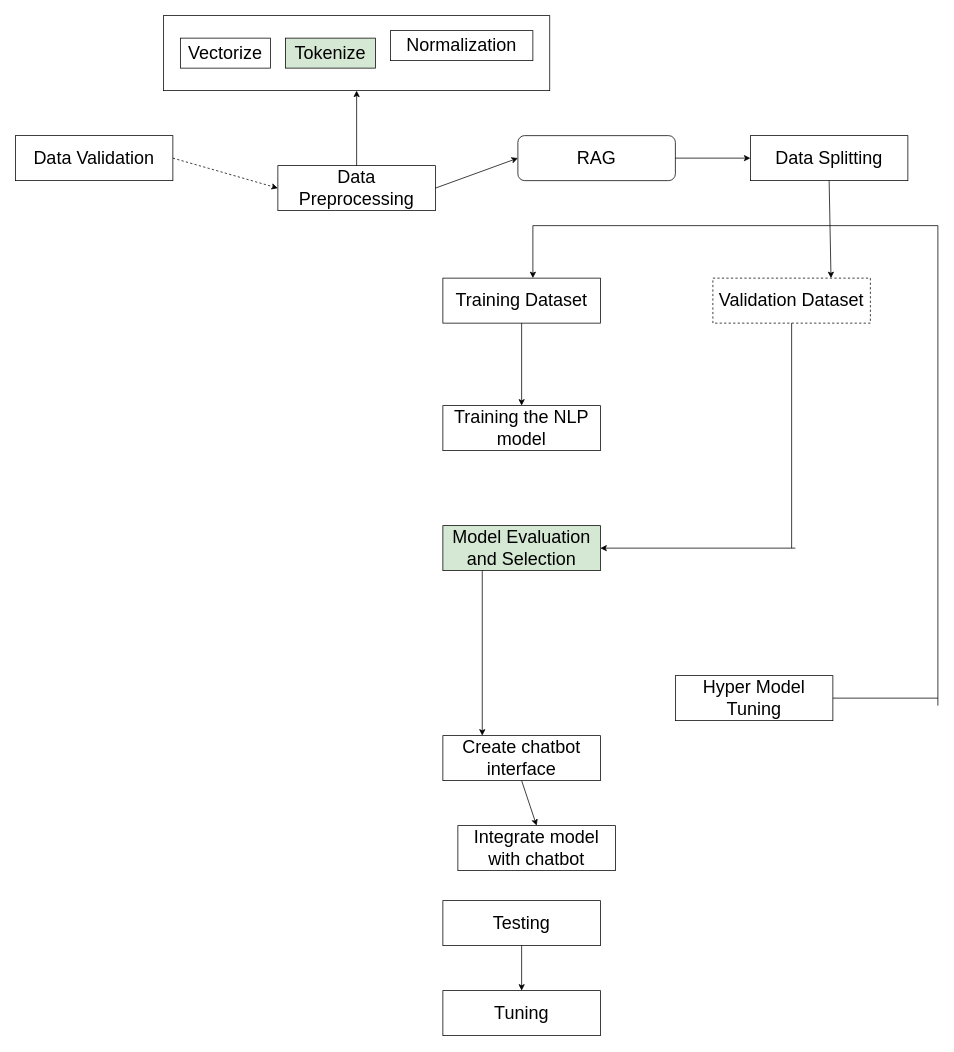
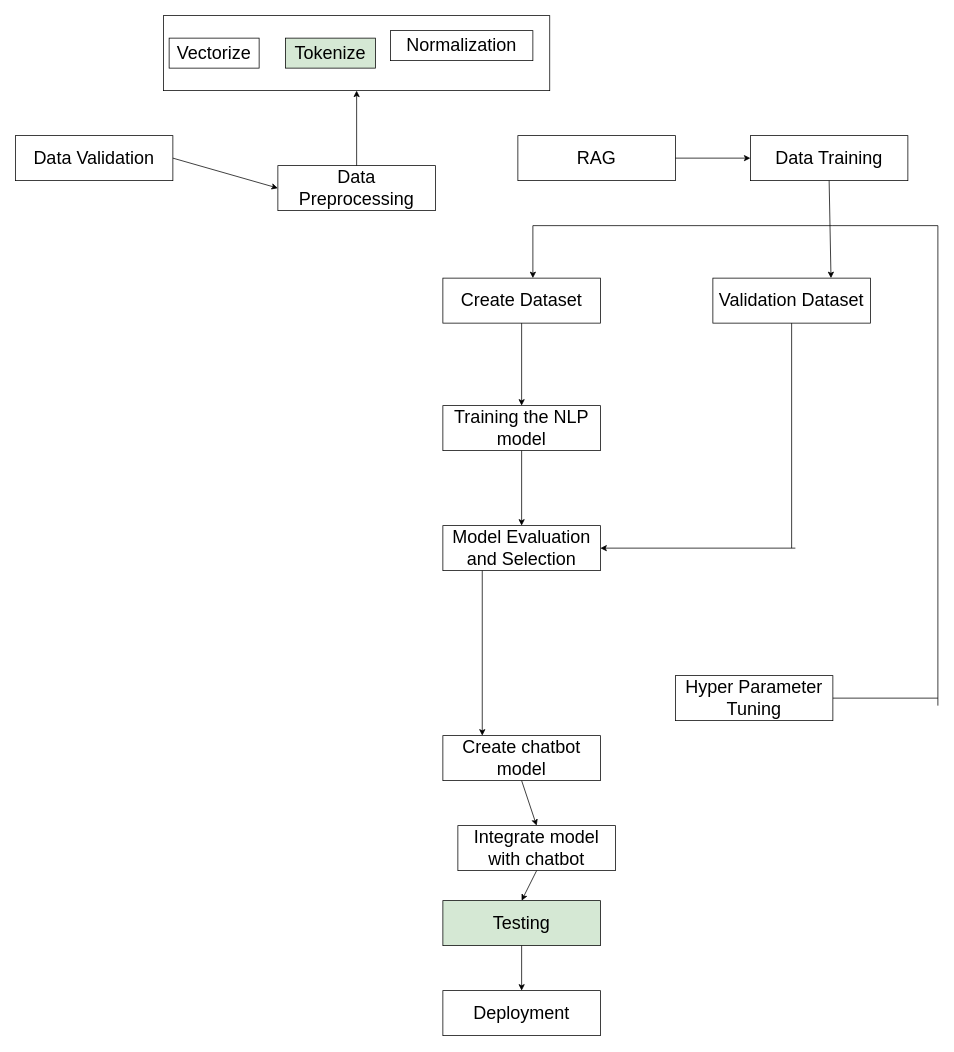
  <mxCell id="0" />
  <mxCell id="1" parent="0" />
  <mxCell id="2" value="&lt;font style=&quot;font-size: 24px;&quot;&gt;Data Validation&lt;/font&gt;" style="rounded=0;whiteSpace=wrap;html=1;" parent="1" vertex="1"><mxGeometry x="20" y="180" width="210" height="60" as="geometry" /></mxCell>
  <mxCell id="3" value="&lt;font style=&quot;font-size: 24px;&quot;&gt;Data Preprocessing&lt;/font&gt;" style="rounded=0;whiteSpace=wrap;html=1;" parent="1" vertex="1"><mxGeometry x="370" y="220" width="210" height="60" as="geometry" /></mxCell>
- <mxCell id="4" value="&lt;font style=&quot;font-size: 24px;&quot;&gt;Data Splitting&lt;/font&gt;" style="rounded=0;whiteSpace=wrap;html=1;" parent="1" vertex="1"><mxGeometry x="1000" y="180" width="210" height="60" as="geometry" /></mxCell>
- <mxCell id="5" value="&lt;font style=&quot;font-size: 24px;&quot;&gt;Training Dataset&lt;/font&gt;" style="rounded=0;whiteSpace=wrap;html=1;" parent="1" vertex="1"><mxGeometry x="590" y="370" width="210" height="60" as="geometry" /></mxCell>
- <mxCell id="6" value="&lt;font style=&quot;font-size: 24px;&quot;&gt;Validation Dataset&lt;/font&gt;" style="rounded=0;whiteSpace=wrap;html=1;dashed=1;" parent="1" vertex="1"><mxGeometry x="950" y="370" width="210" height="60" as="geometry" /></mxCell>
+ <mxCell id="4" value="&lt;font style=&quot;font-size: 24px;&quot;&gt;Data Training&lt;/font&gt;" style="rounded=0;whiteSpace=wrap;html=1;" parent="1" vertex="1"><mxGeometry x="1000" y="180" width="210" height="60" as="geometry" /></mxCell>
+ <mxCell id="5" value="&lt;font style=&quot;font-size: 24px;&quot;&gt;Create Dataset&lt;/font&gt;" style="rounded=0;whiteSpace=wrap;html=1;" parent="1" vertex="1"><mxGeometry x="590" y="370" width="210" height="60" as="geometry" /></mxCell>
+ <mxCell id="6" value="&lt;font style=&quot;font-size: 24px;&quot;&gt;Validation Dataset&lt;/font&gt;" style="rounded=0;whiteSpace=wrap;html=1;" parent="1" vertex="1"><mxGeometry x="950" y="370" width="210" height="60" as="geometry" /></mxCell>
  <mxCell id="7" value="&lt;font style=&quot;font-size: 24px;&quot;&gt;Training the NLP model&lt;/font&gt;" style="rounded=0;whiteSpace=wrap;html=1;" parent="1" vertex="1"><mxGeometry x="590" y="540" width="210" height="60" as="geometry" /></mxCell>
- <mxCell id="8" value="&lt;font style=&quot;font-size: 24px;&quot;&gt;Model Evaluation and Selection&lt;/font&gt;" style="rounded=0;whiteSpace=wrap;html=1;fillColor=#d5e8d4;" parent="1" vertex="1"><mxGeometry x="590" y="700" width="210" height="60" as="geometry" /></mxCell>
- <mxCell id="9" value="" style="endArrow=classic;html=1;rounded=0;exitX=1;exitY=0.5;exitDx=0;exitDy=0;entryX=0;entryY=0.5;entryDx=0;entryDy=0;dashed=1;" parent="1" source="2" target="3" edge="1"><mxGeometry width="50" height="50" relative="1" as="geometry"><mxPoint x="550" y="450" as="sourcePoint" /><mxPoint x="600" y="400" as="targetPoint" /></mxGeometry></mxCell>
- <mxCell id="10" value="" style="endArrow=classic;html=1;rounded=0;exitX=1;exitY=0.5;exitDx=0;exitDy=0;entryX=0;entryY=0.5;entryDx=0;entryDy=0;" parent="1" source="3" target="34" edge="1"><mxGeometry width="50" height="50" relative="1" as="geometry"><mxPoint x="850" y="220" as="sourcePoint" /><mxPoint x="670" y="210" as="targetPoint" /></mxGeometry></mxCell>
+ <mxCell id="8" value="&lt;font style=&quot;font-size: 24px;&quot;&gt;Model Evaluation and Selection&lt;/font&gt;" style="rounded=0;whiteSpace=wrap;html=1;" parent="1" vertex="1"><mxGeometry x="590" y="700" width="210" height="60" as="geometry" /></mxCell>
+ <mxCell id="9" value="" style="endArrow=classic;html=1;rounded=0;exitX=1;exitY=0.5;exitDx=0;exitDy=0;entryX=0;entryY=0.5;entryDx=0;entryDy=0;" parent="1" source="2" target="3" edge="1"><mxGeometry width="50" height="50" relative="1" as="geometry"><mxPoint x="550" y="450" as="sourcePoint" /><mxPoint x="600" y="400" as="targetPoint" /></mxGeometry></mxCell>
  <mxCell id="11" value="" style="endArrow=classic;html=1;rounded=0;exitX=0.5;exitY=1;exitDx=0;exitDy=0;entryX=0.75;entryY=0;entryDx=0;entryDy=0;" parent="1" source="4" target="6" edge="1"><mxGeometry width="50" height="50" relative="1" as="geometry"><mxPoint x="860" y="220" as="sourcePoint" /><mxPoint x="1010" y="220" as="targetPoint" /></mxGeometry></mxCell>
  <mxCell id="12" value="" style="endArrow=none;html=1;rounded=0;" parent="1" edge="1"><mxGeometry width="50" height="50" relative="1" as="geometry"><mxPoint x="710" y="300" as="sourcePoint" /><mxPoint x="1110" y="300" as="targetPoint" /></mxGeometry></mxCell>
  <mxCell id="13" value="" style="endArrow=classic;html=1;rounded=0;" parent="1" edge="1"><mxGeometry width="50" height="50" relative="1" as="geometry"><mxPoint x="710" y="300" as="sourcePoint" /><mxPoint x="710" y="370" as="targetPoint" /></mxGeometry></mxCell>
  <mxCell id="14" value="" style="endArrow=classic;html=1;rounded=0;exitX=0.5;exitY=1;exitDx=0;exitDy=0;entryX=0.5;entryY=0;entryDx=0;entryDy=0;" parent="1" source="5" target="7" edge="1"><mxGeometry width="50" height="50" relative="1" as="geometry"><mxPoint x="720" y="310" as="sourcePoint" /><mxPoint x="720" y="380" as="targetPoint" /></mxGeometry></mxCell>
+ <mxCell id="15" value="" style="endArrow=classic;html=1;rounded=0;exitX=0.5;exitY=1;exitDx=0;exitDy=0;entryX=0.5;entryY=0;entryDx=0;entryDy=0;" parent="1" source="7" target="8" edge="1"><mxGeometry width="50" height="50" relative="1" as="geometry"><mxPoint x="705" y="440" as="sourcePoint" /><mxPoint x="705" y="550" as="targetPoint" /></mxGeometry></mxCell>
  <mxCell id="16" value="" style="endArrow=none;html=1;rounded=0;entryX=0.5;entryY=1;entryDx=0;entryDy=0;" parent="1" target="6" edge="1"><mxGeometry width="50" height="50" relative="1" as="geometry"><mxPoint x="1055" y="730" as="sourcePoint" /><mxPoint x="600" y="540" as="targetPoint" /></mxGeometry></mxCell>
  <mxCell id="17" value="" style="endArrow=classic;html=1;rounded=0;entryX=1;entryY=0.5;entryDx=0;entryDy=0;" parent="1" target="8" edge="1"><mxGeometry width="50" height="50" relative="1" as="geometry"><mxPoint x="1060" y="730" as="sourcePoint" /><mxPoint x="960" y="760" as="targetPoint" /></mxGeometry></mxCell>
- <mxCell id="18" value="&lt;font style=&quot;font-size: 24px;&quot;&gt;Hyper Model Tuning&lt;/font&gt;" style="rounded=0;whiteSpace=wrap;html=1;" parent="1" vertex="1"><mxGeometry x="900" y="900" width="210" height="60" as="geometry" /></mxCell>
+ <mxCell id="18" value="&lt;font style=&quot;font-size: 24px;&quot;&gt;Hyper Parameter Tuning&lt;/font&gt;" style="rounded=0;whiteSpace=wrap;html=1;" parent="1" vertex="1"><mxGeometry x="900" y="900" width="210" height="60" as="geometry" /></mxCell>
  <mxCell id="19" value="" style="endArrow=none;html=1;rounded=0;exitX=1;exitY=0.5;exitDx=0;exitDy=0;" parent="1" source="18" edge="1"><mxGeometry width="50" height="50" relative="1" as="geometry"><mxPoint x="1020" y="590" as="sourcePoint" /><mxPoint x="1250" y="930" as="targetPoint" /></mxGeometry></mxCell>
  <mxCell id="20" value="" style="endArrow=none;html=1;rounded=0;" parent="1" edge="1"><mxGeometry width="50" height="50" relative="1" as="geometry"><mxPoint x="1250" y="940" as="sourcePoint" /><mxPoint x="1250" y="300" as="targetPoint" /></mxGeometry></mxCell>
  <mxCell id="21" value="" style="endArrow=none;html=1;rounded=0;" parent="1" edge="1"><mxGeometry width="50" height="50" relative="1" as="geometry"><mxPoint x="1110" y="300" as="sourcePoint" /><mxPoint x="1250" y="300" as="targetPoint" /></mxGeometry></mxCell>
  <mxCell id="22" value="" style="rounded=0;whiteSpace=wrap;html=1;" parent="1" vertex="1"><mxGeometry x="217.5" y="20" width="515" height="100" as="geometry" /></mxCell>
- <mxCell id="23" value="&lt;font style=&quot;font-size: 24px;&quot;&gt;Vectorize&lt;/font&gt;" style="rounded=0;whiteSpace=wrap;html=1;" parent="1" vertex="1"><mxGeometry y="50" width="120" height="40" as="geometry" x="240" /></mxCell>
+ <mxCell id="23" value="&lt;font style=&quot;font-size: 24px;&quot;&gt;Vectorize&lt;/font&gt;" style="rounded=0;whiteSpace=wrap;html=1;" parent="1" vertex="1"><mxGeometry x="225" y="50" width="120" height="40" as="geometry" /></mxCell>
  <mxCell id="24" value="&lt;font style=&quot;font-size: 24px;&quot;&gt;Tokenize&lt;/font&gt;" style="rounded=0;whiteSpace=wrap;html=1;fillColor=#d5e8d4;" parent="1" vertex="1"><mxGeometry x="380" y="50" width="120" height="40" as="geometry" /></mxCell>
  <mxCell id="25" value="" style="endArrow=classic;html=1;rounded=0;exitX=0.5;exitY=0;exitDx=0;exitDy=0;entryX=0.5;entryY=1;entryDx=0;entryDy=0;" parent="1" source="3" target="22" edge="1"><mxGeometry width="50" height="50" relative="1" as="geometry"><mxPoint x="1020" y="150" as="sourcePoint" /><mxPoint x="1070" y="100" as="targetPoint" /></mxGeometry></mxCell>
- <mxCell id="26" value="&lt;font style=&quot;font-size: 24px;&quot;&gt;Create chatbot interface&lt;/font&gt;" style="rounded=0;whiteSpace=wrap;html=1;" parent="1" vertex="1"><mxGeometry x="590" y="980" width="210" height="60" as="geometry" /></mxCell>
+ <mxCell id="26" value="&lt;font style=&quot;font-size: 24px;&quot;&gt;Create chatbot model&lt;/font&gt;" style="rounded=0;whiteSpace=wrap;html=1;" parent="1" vertex="1"><mxGeometry x="590" y="980" width="210" height="60" as="geometry" /></mxCell>
  <mxCell id="27" value="&lt;font style=&quot;font-size: 24px;&quot;&gt;Integrate model with chatbot&lt;/font&gt;" style="rounded=0;whiteSpace=wrap;html=1;" parent="1" vertex="1"><mxGeometry x="610" y="1100" width="210" height="60" as="geometry" /></mxCell>
- <mxCell id="28" value="&lt;font style=&quot;font-size: 24px;&quot;&gt;Testing&lt;/font&gt;" style="rounded=0;whiteSpace=wrap;html=1;" parent="1" vertex="1"><mxGeometry x="590" y="1200" width="210" height="60" as="geometry" /></mxCell>
- <mxCell id="29" value="&lt;font style=&quot;font-size: 24px;&quot;&gt;Tuning&lt;/font&gt;" style="rounded=0;whiteSpace=wrap;html=1;" parent="1" vertex="1"><mxGeometry x="590" y="1320" width="210" height="60" as="geometry" /></mxCell>
+ <mxCell id="28" value="&lt;font style=&quot;font-size: 24px;&quot;&gt;Testing&lt;/font&gt;" style="rounded=0;whiteSpace=wrap;html=1;fillColor=#d5e8d4;" parent="1" vertex="1"><mxGeometry x="590" y="1200" width="210" height="60" as="geometry" /></mxCell>
+ <mxCell id="29" value="&lt;font style=&quot;font-size: 24px;&quot;&gt;Deployment&lt;/font&gt;" style="rounded=0;whiteSpace=wrap;html=1;" parent="1" vertex="1"><mxGeometry x="590" y="1320" width="210" height="60" as="geometry" /></mxCell>
  <mxCell id="30" value="" style="endArrow=classic;html=1;rounded=0;exitX=0.25;exitY=1;exitDx=0;exitDy=0;entryX=0.25;entryY=0;entryDx=0;entryDy=0;" parent="1" source="8" target="26" edge="1"><mxGeometry width="50" height="50" relative="1" as="geometry"><mxPoint x="1020" y="590" as="sourcePoint" /><mxPoint x="1070" y="540" as="targetPoint" /></mxGeometry></mxCell>
  <mxCell id="31" value="" style="endArrow=classic;html=1;rounded=0;exitX=0.5;exitY=1;exitDx=0;exitDy=0;entryX=0.5;entryY=0;entryDx=0;entryDy=0;" parent="1" source="26" target="27" edge="1"><mxGeometry width="50" height="50" relative="1" as="geometry"><mxPoint x="653" y="770" as="sourcePoint" /><mxPoint x="653" y="990" as="targetPoint" /></mxGeometry></mxCell>
+ <mxCell id="32" value="" style="endArrow=classic;html=1;rounded=0;exitX=0.5;exitY=1;exitDx=0;exitDy=0;entryX=0.5;entryY=0;entryDx=0;entryDy=0;" parent="1" source="27" target="28" edge="1"><mxGeometry width="50" height="50" relative="1" as="geometry"><mxPoint x="705" y="1050" as="sourcePoint" /><mxPoint x="705" y="1100" as="targetPoint" /></mxGeometry></mxCell>
  <mxCell id="33" value="" style="endArrow=classic;html=1;rounded=0;exitX=0.5;exitY=1;exitDx=0;exitDy=0;entryX=0.5;entryY=0;entryDx=0;entryDy=0;" parent="1" source="28" target="29" edge="1"><mxGeometry width="50" height="50" relative="1" as="geometry"><mxPoint x="705" y="1160" as="sourcePoint" /><mxPoint x="705" y="1210" as="targetPoint" /></mxGeometry></mxCell>
- <mxCell id="34" value="&lt;font style=&quot;font-size: 24px;&quot;&gt;RAG&lt;/font&gt;" style="whiteSpace=wrap;html=1;rounded=1;" vertex="1" parent="1"><mxGeometry x="690" y="180" width="210" height="60" as="geometry" /></mxCell>
+ <mxCell id="34" value="&lt;font style=&quot;font-size: 24px;&quot;&gt;RAG&lt;/font&gt;" style="rounded=0;whiteSpace=wrap;html=1;" vertex="1" parent="1"><mxGeometry x="690" y="180" width="210" height="60" as="geometry" /></mxCell>
  <mxCell id="35" value="" style="endArrow=classic;html=1;rounded=0;exitX=1;exitY=0.5;exitDx=0;exitDy=0;entryX=0;entryY=0.5;entryDx=0;entryDy=0;" edge="1" parent="1" source="34" target="4"><mxGeometry width="50" height="50" relative="1" as="geometry"><mxPoint x="590" y="220" as="sourcePoint" /><mxPoint x="700" y="220" as="targetPoint" /></mxGeometry></mxCell>
  <mxCell id="36" value="&lt;font style=&quot;font-size: 24px;&quot;&gt;Normalization&lt;/font&gt;" style="rounded=0;whiteSpace=wrap;html=1;" vertex="1" parent="1"><mxGeometry x="520" y="40" width="190" height="40" as="geometry" /></mxCell>
